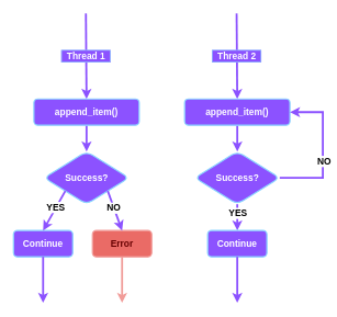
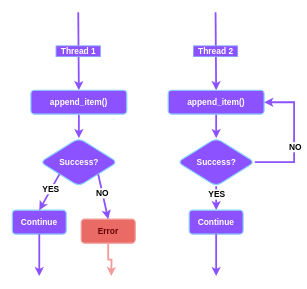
  <mxCell id="0" />
  <mxCell id="1" parent="0" />
  <mxCell id="2" value="&lt;font&gt;&amp;nbsp; Thread 1&amp;nbsp;&amp;nbsp;&lt;/font&gt;" style="endArrow=classic;html=1;rounded=0;strokeColor=#8C52FF;strokeWidth=3;labelBackgroundColor=#8C52FF;fontColor=#FFFFFF;fontStyle=1;spacing=6;fontSize=14;spacingTop=0;entryX=0.5;entryY=0;entryDx=0;entryDy=0;labelBorderColor=#8AD4FF;" parent="1" target="4" edge="1"><mxGeometry width="50" height="50" relative="1" as="geometry"><mxPoint x="130" y="20" as="sourcePoint" /><mxPoint x="270" y="40" as="targetPoint" /></mxGeometry></mxCell>
  <mxCell id="3" style="edgeStyle=orthogonalEdgeStyle;rounded=0;orthogonalLoop=1;jettySize=auto;html=1;entryX=0.5;entryY=0;entryDx=0;entryDy=0;strokeColor=#8C52FF;strokeWidth=3;" parent="1" source="4" target="5" edge="1"><mxGeometry relative="1" as="geometry" /></mxCell>
  <mxCell id="4" value="append_item()" style="rounded=1;whiteSpace=wrap;html=1;labelBackgroundColor=none;labelBorderColor=none;fontSize=14;fontColor=#FFFFFF;strokeColor=#8AD4FF;strokeWidth=2;fillColor=#8C52FF;fontStyle=1" parent="1" vertex="1"><mxGeometry x="51" y="150" width="160" height="40" as="geometry" /></mxCell>
  <mxCell id="5" value="Success?" style="rhombus;whiteSpace=wrap;html=1;fillColor=#8C52FF;strokeColor=#8AD4FF;fontColor=#FFFFFF;fontSize=14;fontStyle=1;strokeWidth=2;rounded=1;" parent="1" vertex="1"><mxGeometry x="66.5" y="230" width="129" height="80" as="geometry" /></mxCell>
  <mxCell id="6" value="Continue" style="rounded=1;whiteSpace=wrap;html=1;labelBackgroundColor=none;labelBorderColor=none;fontSize=14;fontColor=#FFFFFF;strokeColor=#8AD4FF;strokeWidth=2;fillColor=#8C52FF;fontStyle=1" parent="1" vertex="1"><mxGeometry x="20" y="350" width="90" height="40" as="geometry" /></mxCell>
  <mxCell id="7" style="rounded=0;orthogonalLoop=1;jettySize=auto;html=1;entryX=0.5;entryY=0;entryDx=0;entryDy=0;strokeColor=#8C52FF;strokeWidth=3;exitX=0;exitY=1;exitDx=0;exitDy=0;" parent="1" source="5" target="6" edge="1"><mxGeometry relative="1" as="geometry"><mxPoint x="141" y="200" as="sourcePoint" /><mxPoint x="141" y="240" as="targetPoint" /></mxGeometry></mxCell>
  <mxCell id="8" value="&lt;font style=&quot;font-size: 14px;&quot;&gt;YES&lt;/font&gt;" style="edgeLabel;html=1;align=center;verticalAlign=middle;resizable=0;points=[];fontStyle=1" vertex="1" connectable="0" parent="7"><mxGeometry x="-0.157" y="-1" relative="1" as="geometry"><mxPoint as="offset" /></mxGeometry></mxCell>
  <mxCell id="9" style="edgeStyle=orthogonalEdgeStyle;rounded=0;orthogonalLoop=1;jettySize=auto;html=1;strokeColor=#8C52FF;strokeWidth=3;exitX=0.5;exitY=1;exitDx=0;exitDy=0;" parent="1" source="6" edge="1"><mxGeometry relative="1" as="geometry"><mxPoint x="160" y="450" as="sourcePoint" /><mxPoint x="65" y="460" as="targetPoint" /></mxGeometry></mxCell>
  <mxCell id="10" value="&amp;nbsp; Thread 2&amp;nbsp;&amp;nbsp;" style="endArrow=classic;html=1;rounded=0;strokeColor=#8C52FF;strokeWidth=3;labelBackgroundColor=#8C52FF;fontColor=#FFFFFF;fontStyle=1;spacing=6;fontSize=14;spacingTop=0;entryX=0.5;entryY=0;entryDx=0;entryDy=0;labelBorderColor=#8AD4FF;" parent="1" target="12" edge="1"><mxGeometry width="50" height="50" relative="1" as="geometry"><mxPoint x="359" y="20" as="sourcePoint" /><mxPoint x="499" y="40" as="targetPoint" /></mxGeometry></mxCell>
  <mxCell id="11" style="edgeStyle=orthogonalEdgeStyle;rounded=0;orthogonalLoop=1;jettySize=auto;html=1;entryX=0.5;entryY=0;entryDx=0;entryDy=0;strokeColor=#8C52FF;strokeWidth=3;" parent="1" source="12" target="13" edge="1"><mxGeometry relative="1" as="geometry" /></mxCell>
  <mxCell id="12" value="append_item()" style="rounded=1;whiteSpace=wrap;html=1;labelBackgroundColor=none;labelBorderColor=none;fontSize=14;fontColor=#FFFFFF;strokeColor=#8AD4FF;strokeWidth=2;fillColor=#8C52FF;fontStyle=1;glass=0;shadow=0;" parent="1" vertex="1"><mxGeometry x="280" y="150" width="160" height="40" as="geometry" /></mxCell>
  <mxCell id="13" value="Success?" style="rhombus;whiteSpace=wrap;html=1;fillColor=#8C52FF;strokeColor=#8AD4FF;fontColor=#FFFFFF;fontSize=14;fontStyle=1;strokeWidth=2;rounded=1;" parent="1" vertex="1"><mxGeometry x="295.5" y="230" width="129" height="80" as="geometry" /></mxCell>
- <mxCell id="14" value="Error" style="rounded=1;whiteSpace=wrap;html=1;labelBackgroundColor=none;labelBorderColor=none;fontSize=14;fontColor=#660000;strokeColor=#F19C99;strokeWidth=2;fillColor=#EA6B66;fontStyle=1" vertex="1" parent="1"><mxGeometry x="140" y="350" width="90" height="40" as="geometry" /></mxCell>
+ <mxCell id="14" value="Error" style="rounded=1;whiteSpace=wrap;html=1;labelBackgroundColor=none;labelBorderColor=none;fontSize=14;fontColor=#660000;strokeColor=#F19C99;strokeWidth=2;fillColor=#EA6B66;fontStyle=1" vertex="1" parent="1"><mxGeometry x="135" y="365" width="90" height="40" as="geometry" /></mxCell>
  <mxCell id="15" style="edgeStyle=orthogonalEdgeStyle;rounded=0;orthogonalLoop=1;jettySize=auto;html=1;strokeColor=#F19C99;strokeWidth=3;exitX=0.5;exitY=1;exitDx=0;exitDy=0;" edge="1" source="14" parent="1"><mxGeometry relative="1" as="geometry"><mxPoint x="280" y="450" as="sourcePoint" /><mxPoint x="185" y="460" as="targetPoint" /></mxGeometry></mxCell>
  <mxCell id="16" style="rounded=0;orthogonalLoop=1;jettySize=auto;html=1;entryX=0.5;entryY=0;entryDx=0;entryDy=0;strokeColor=#8C52FF;strokeWidth=3;exitX=1;exitY=1;exitDx=0;exitDy=0;" edge="1" parent="1" source="5" target="14"><mxGeometry relative="1" as="geometry"><mxPoint x="109" y="300" as="sourcePoint" /><mxPoint x="75" y="360" as="targetPoint" /></mxGeometry></mxCell>
  <mxCell id="17" value="&lt;font style=&quot;font-size: 14px;&quot;&gt;NO&lt;/font&gt;" style="edgeLabel;html=1;align=center;verticalAlign=middle;resizable=0;points=[];fontStyle=1" vertex="1" connectable="0" parent="16"><mxGeometry x="-0.157" y="-1" relative="1" as="geometry"><mxPoint as="offset" /></mxGeometry></mxCell>
  <mxCell id="18" style="rounded=0;orthogonalLoop=1;jettySize=auto;html=1;entryX=1;entryY=0.5;entryDx=0;entryDy=0;strokeColor=#8C52FF;strokeWidth=3;exitX=1;exitY=0.5;exitDx=0;exitDy=0;edgeStyle=orthogonalEdgeStyle;" edge="1" parent="1" source="13" target="12"><mxGeometry relative="1" as="geometry"><mxPoint x="173" y="300" as="sourcePoint" /><mxPoint x="195" y="360" as="targetPoint" /><Array as="points"><mxPoint x="490" y="270" /><mxPoint x="490" y="170" /></Array></mxGeometry></mxCell>
  <mxCell id="19" value="&lt;font style=&quot;font-size: 14px;&quot;&gt;NO&lt;/font&gt;" style="edgeLabel;html=1;align=center;verticalAlign=middle;resizable=0;points=[];fontStyle=1" vertex="1" connectable="0" parent="18"><mxGeometry x="-0.157" y="-1" relative="1" as="geometry"><mxPoint as="offset" /></mxGeometry></mxCell>
  <mxCell id="20" style="rounded=0;orthogonalLoop=1;jettySize=auto;html=1;entryX=0.5;entryY=0;entryDx=0;entryDy=0;strokeColor=#8C52FF;strokeWidth=3;exitX=0.5;exitY=1;exitDx=0;exitDy=0;" edge="1" target="22" parent="1" source="13"><mxGeometry relative="1" as="geometry"><mxPoint x="459" y="310" as="sourcePoint" /><mxPoint x="501" y="260" as="targetPoint" /></mxGeometry></mxCell>
  <mxCell id="21" value="&lt;font style=&quot;font-size: 14px;&quot;&gt;YES&lt;/font&gt;" style="edgeLabel;html=1;align=center;verticalAlign=middle;resizable=0;points=[];fontStyle=1" vertex="1" connectable="0" parent="20"><mxGeometry x="-0.157" y="-1" relative="1" as="geometry"><mxPoint x="1" y="-4" as="offset" /></mxGeometry></mxCell>
  <mxCell id="22" value="Continue" style="rounded=1;whiteSpace=wrap;html=1;labelBackgroundColor=none;labelBorderColor=none;fontSize=14;fontColor=#FFFFFF;strokeColor=#8AD4FF;strokeWidth=2;fillColor=#8C52FF;fontStyle=1" vertex="1" parent="1"><mxGeometry x="315" y="350" width="90" height="40" as="geometry" /></mxCell>
  <mxCell id="23" style="edgeStyle=orthogonalEdgeStyle;rounded=0;orthogonalLoop=1;jettySize=auto;html=1;strokeColor=#8C52FF;strokeWidth=3;exitX=0.5;exitY=1;exitDx=0;exitDy=0;" edge="1" source="22" parent="1"><mxGeometry relative="1" as="geometry"><mxPoint x="520" y="470" as="sourcePoint" /><mxPoint x="360" y="460" as="targetPoint" /></mxGeometry></mxCell>
